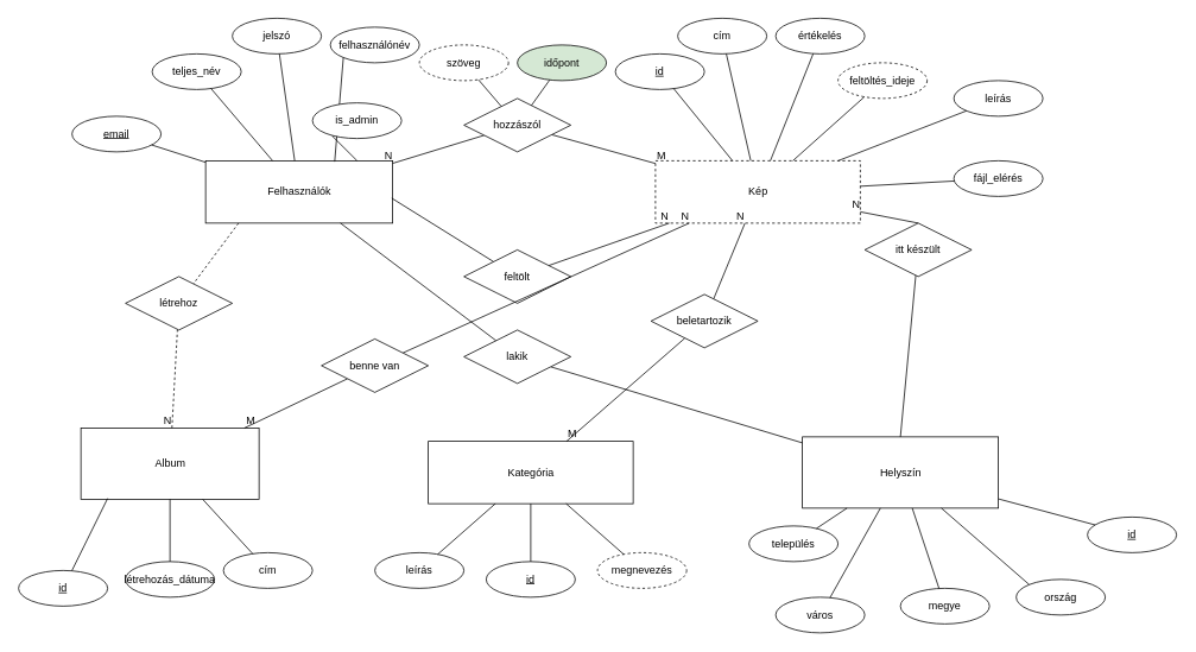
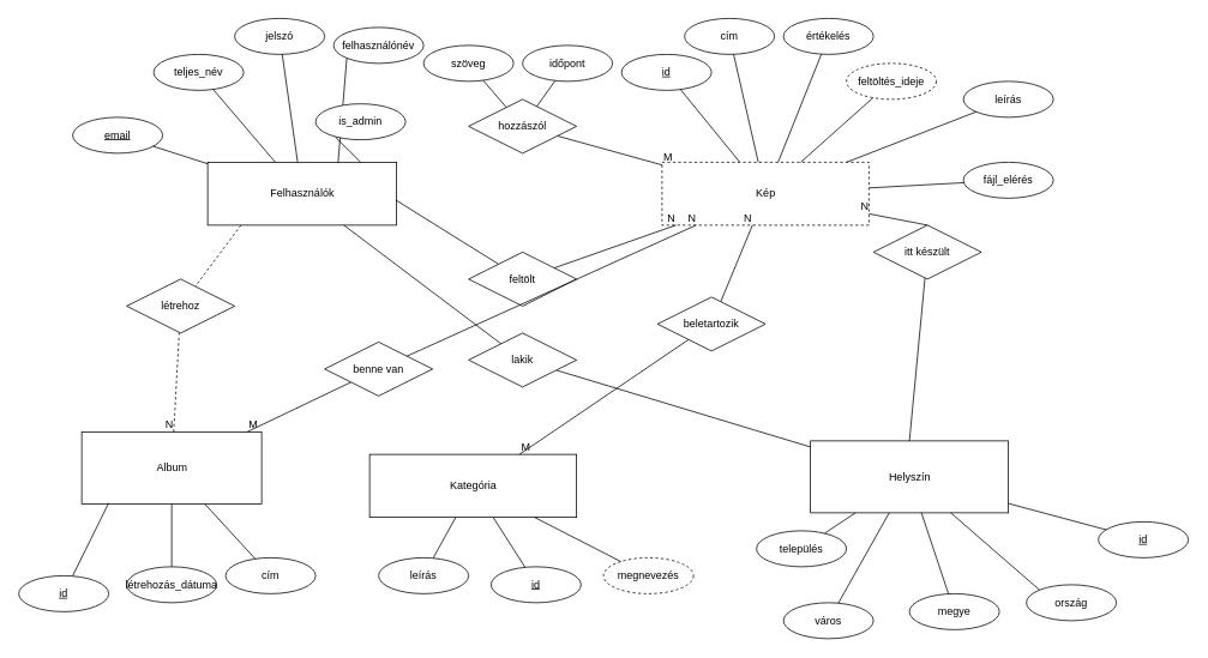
  <mxCell id="0" />
  <mxCell id="1" parent="0" />
  <mxCell id="2" value="Felhasználók" style="html=1;dashed=0;whitespace=wrap;" parent="1" vertex="1"><mxGeometry x="230" y="180" width="210" height="70" as="geometry" /></mxCell>
  <mxCell id="3" value="Album" style="html=1;dashed=0;whitespace=wrap;" parent="1" vertex="1"><mxGeometry x="90" y="480" width="200" height="80" as="geometry" /></mxCell>
  <mxCell id="4" value="Kép" style="html=1;dashed=1;whitespace=wrap;" parent="1" vertex="1"><mxGeometry x="735" y="180" width="230" height="70" as="geometry" /></mxCell>
  <mxCell id="5" value="Helyszín" style="html=1;dashed=0;whitespace=wrap;" parent="1" vertex="1"><mxGeometry x="900" y="490" width="220" height="80" as="geometry" /></mxCell>
  <mxCell id="6" value="teljes_név" style="ellipse;whiteSpace=wrap;html=1;align=center;" parent="1" vertex="1"><mxGeometry x="170" y="60" width="100" height="40" as="geometry" /></mxCell>
  <mxCell id="7" value="jelszó" style="ellipse;whiteSpace=wrap;html=1;align=center;" parent="1" vertex="1"><mxGeometry x="260" y="20" width="100" height="40" as="geometry" /></mxCell>
  <mxCell id="8" value="felhasználónév" style="ellipse;whiteSpace=wrap;html=1;align=center;" parent="1" vertex="1"><mxGeometry x="370" y="30" width="100" height="40" as="geometry" /></mxCell>
  <mxCell id="9" value="email" style="ellipse;whiteSpace=wrap;html=1;align=center;fontStyle=4;" parent="1" vertex="1"><mxGeometry x="80" y="130" width="100" height="40" as="geometry" /></mxCell>
  <mxCell id="10" value="" style="endArrow=none;html=1;rounded=0;" parent="1" source="9" target="2" edge="1"><mxGeometry relative="1" as="geometry"><mxPoint x="90" y="220" as="sourcePoint" /><mxPoint x="250" y="220" as="targetPoint" /></mxGeometry></mxCell>
  <mxCell id="11" value="" style="endArrow=none;html=1;rounded=0;" parent="1" source="6" target="2" edge="1"><mxGeometry relative="1" as="geometry"><mxPoint x="180" y="172" as="sourcePoint" /><mxPoint x="240" y="192" as="targetPoint" /></mxGeometry></mxCell>
  <mxCell id="12" value="" style="endArrow=none;html=1;rounded=0;" parent="1" source="7" target="2" edge="1"><mxGeometry relative="1" as="geometry"><mxPoint x="246" y="109" as="sourcePoint" /><mxPoint x="315" y="190" as="targetPoint" /></mxGeometry></mxCell>
  <mxCell id="13" value="" style="endArrow=none;html=1;rounded=0;exitX=0;exitY=1;exitDx=0;exitDy=0;entryX=0.69;entryY=0.014;entryDx=0;entryDy=0;entryPerimeter=0;" parent="1" source="8" target="2" edge="1"><mxGeometry relative="1" as="geometry"><mxPoint x="358" y="110" as="sourcePoint" /><mxPoint x="349" y="190" as="targetPoint" /></mxGeometry></mxCell>
  <mxCell id="14" value="cím" style="ellipse;whiteSpace=wrap;html=1;align=center;" parent="1" vertex="1"><mxGeometry x="760" y="20" width="100" height="40" as="geometry" /></mxCell>
  <mxCell id="15" value="értékelés" style="ellipse;whiteSpace=wrap;html=1;align=center;" parent="1" vertex="1"><mxGeometry x="870" y="20" width="100" height="40" as="geometry" /></mxCell>
  <mxCell id="16" value="feltöltés_ideje" style="ellipse;whiteSpace=wrap;html=1;align=center;dashed=1;" parent="1" vertex="1"><mxGeometry x="940" y="70" width="100" height="40" as="geometry" /></mxCell>
  <mxCell id="17" value="leírás" style="ellipse;whiteSpace=wrap;html=1;align=center;" parent="1" vertex="1"><mxGeometry x="1070" width="100" height="40" as="geometry" y="90" /></mxCell>
  <mxCell id="18" value="id" style="ellipse;whiteSpace=wrap;html=1;align=center;fontStyle=4;" parent="1" vertex="1"><mxGeometry x="690" y="60" width="100" height="40" as="geometry" /></mxCell>
  <mxCell id="19" value="" style="endArrow=none;html=1;rounded=0;" parent="1" source="4" target="16" edge="1"><mxGeometry relative="1" as="geometry"><mxPoint x="530" y="320" as="sourcePoint" /><mxPoint x="690" y="320" as="targetPoint" /></mxGeometry></mxCell>
  <mxCell id="20" value="" style="endArrow=none;html=1;rounded=0;" parent="1" source="4" target="15" edge="1"><mxGeometry relative="1" as="geometry"><mxPoint x="530" y="320" as="sourcePoint" /><mxPoint x="690" y="320" as="targetPoint" /></mxGeometry></mxCell>
  <mxCell id="21" value="" style="endArrow=none;html=1;rounded=0;" parent="1" source="4" target="14" edge="1"><mxGeometry relative="1" as="geometry"><mxPoint x="530" y="320" as="sourcePoint" /><mxPoint x="690" y="320" as="targetPoint" /></mxGeometry></mxCell>
  <mxCell id="22" value="" style="endArrow=none;html=1;rounded=0;" parent="1" source="4" target="18" edge="1"><mxGeometry relative="1" as="geometry"><mxPoint x="530" y="320" as="sourcePoint" /><mxPoint x="690" y="320" as="targetPoint" /></mxGeometry></mxCell>
  <mxCell id="23" value="" style="endArrow=none;html=1;rounded=0;" parent="1" source="4" target="17" edge="1"><mxGeometry relative="1" as="geometry"><mxPoint x="889" y="190" as="sourcePoint" /><mxPoint x="937" y="119" as="targetPoint" /></mxGeometry></mxCell>
  <mxCell id="24" value="id" style="ellipse;whiteSpace=wrap;html=1;align=center;fontStyle=4;" parent="1" vertex="1"><mxGeometry x="1220" y="580" width="100" height="40" as="geometry" /></mxCell>
  <mxCell id="25" value="város" style="ellipse;whiteSpace=wrap;html=1;align=center;" parent="1" vertex="1"><mxGeometry x="870" y="670" width="100" height="40" as="geometry" /></mxCell>
  <mxCell id="26" value="település" style="ellipse;whiteSpace=wrap;html=1;align=center;" parent="1" vertex="1"><mxGeometry x="840" y="590" width="100" height="40" as="geometry" /></mxCell>
  <mxCell id="27" value="megye" style="ellipse;whiteSpace=wrap;html=1;align=center;" parent="1" vertex="1"><mxGeometry x="1010" y="660" width="100" height="40" as="geometry" /></mxCell>
  <mxCell id="28" value="ország" style="ellipse;whiteSpace=wrap;html=1;align=center;" parent="1" vertex="1"><mxGeometry x="1140" y="650" width="100" height="40" as="geometry" /></mxCell>
  <mxCell id="29" value="" style="endArrow=none;html=1;rounded=0;" parent="1" source="5" target="26" edge="1"><mxGeometry relative="1" as="geometry"><mxPoint x="690" y="580" as="sourcePoint" /><mxPoint x="850" y="580" as="targetPoint" /></mxGeometry></mxCell>
  <mxCell id="30" value="" style="endArrow=none;html=1;rounded=0;" parent="1" source="5" target="25" edge="1"><mxGeometry relative="1" as="geometry"><mxPoint x="940" y="580" as="sourcePoint" /><mxPoint x="891" y="604" as="targetPoint" /></mxGeometry></mxCell>
  <mxCell id="31" value="" style="endArrow=none;html=1;rounded=0;" parent="1" source="5" target="27" edge="1"><mxGeometry relative="1" as="geometry"><mxPoint x="950" y="590" as="sourcePoint" /><mxPoint x="901" y="614" as="targetPoint" /></mxGeometry></mxCell>
  <mxCell id="32" value="" style="endArrow=none;html=1;rounded=0;entryX=0;entryY=0;entryDx=0;entryDy=0;" parent="1" source="5" target="28" edge="1"><mxGeometry relative="1" as="geometry"><mxPoint x="960" y="600" as="sourcePoint" /><mxPoint x="911" y="624" as="targetPoint" /></mxGeometry></mxCell>
  <mxCell id="33" value="" style="endArrow=none;html=1;rounded=0;" parent="1" source="5" target="24" edge="1"><mxGeometry relative="1" as="geometry"><mxPoint x="970" y="610" as="sourcePoint" /><mxPoint x="921" y="634" as="targetPoint" /></mxGeometry></mxCell>
  <mxCell id="34" value="id" style="ellipse;whiteSpace=wrap;html=1;align=center;fontStyle=4;" parent="1" vertex="1"><mxGeometry x="20" y="640" width="100" height="40" as="geometry" /></mxCell>
  <mxCell id="35" value="létrehozás_dátuma" style="ellipse;whiteSpace=wrap;html=1;align=center;" parent="1" vertex="1"><mxGeometry x="140" y="630" width="100" height="40" as="geometry" /></mxCell>
  <mxCell id="36" value="cím" style="ellipse;whiteSpace=wrap;html=1;align=center;" parent="1" vertex="1"><mxGeometry x="250" y="620" width="100" height="40" as="geometry" /></mxCell>
  <mxCell id="37" value="" style="endArrow=none;html=1;rounded=0;" parent="1" source="36" target="3" edge="1"><mxGeometry relative="1" as="geometry"><mxPoint x="390" y="560" as="sourcePoint" /><mxPoint x="550" y="560" as="targetPoint" /></mxGeometry></mxCell>
  <mxCell id="38" value="" style="endArrow=none;html=1;rounded=0;entryX=0.15;entryY=0.988;entryDx=0;entryDy=0;entryPerimeter=0;" parent="1" source="34" target="3" edge="1"><mxGeometry relative="1" as="geometry"><mxPoint x="293" y="631" as="sourcePoint" /><mxPoint x="237" y="570" as="targetPoint" /></mxGeometry></mxCell>
  <mxCell id="39" value="" style="endArrow=none;html=1;rounded=0;" parent="1" source="35" target="3" edge="1"><mxGeometry relative="1" as="geometry"><mxPoint x="303" y="641" as="sourcePoint" /><mxPoint x="247" y="580" as="targetPoint" /></mxGeometry></mxCell>
- <mxCell id="40" value="Kategória" style="html=1;dashed=0;whitespace=wrap;" parent="1" vertex="1"><mxGeometry x="480" y="495" width="230" height="70" as="geometry" /></mxCell>
+ <mxCell id="40" value="Kategória" style="html=1;dashed=0;whitespace=wrap;" parent="1" vertex="1"><mxGeometry x="410" y="505" width="230" height="70" as="geometry" /></mxCell>
  <mxCell id="41" value="id" style="ellipse;whiteSpace=wrap;html=1;align=center;fontStyle=4;" parent="1" vertex="1"><mxGeometry x="545" y="630" width="100" height="40" as="geometry" /></mxCell>
  <mxCell id="42" value="megnevezés" style="ellipse;whiteSpace=wrap;html=1;align=center;dashed=1;" parent="1" vertex="1"><mxGeometry x="670" y="620" width="100" height="40" as="geometry" /></mxCell>
  <mxCell id="43" value="leírás" style="ellipse;whiteSpace=wrap;html=1;align=center;" parent="1" vertex="1"><mxGeometry x="420" y="620" width="100" height="40" as="geometry" /></mxCell>
  <mxCell id="44" value="" style="endArrow=none;html=1;rounded=0;" parent="1" source="40" target="42" edge="1"><mxGeometry relative="1" as="geometry"><mxPoint x="530" y="580" as="sourcePoint" /><mxPoint x="690" y="580" as="targetPoint" /></mxGeometry></mxCell>
  <mxCell id="45" value="" style="endArrow=none;html=1;rounded=0;" parent="1" source="41" target="40" edge="1"><mxGeometry relative="1" as="geometry"><mxPoint x="530" y="580" as="sourcePoint" /><mxPoint x="690" y="580" as="targetPoint" /></mxGeometry></mxCell>
  <mxCell id="46" value="" style="endArrow=none;html=1;rounded=0;" parent="1" source="43" target="40" edge="1"><mxGeometry relative="1" as="geometry"><mxPoint x="530" y="580" as="sourcePoint" /><mxPoint x="690" y="580" as="targetPoint" /></mxGeometry></mxCell>
  <mxCell id="47" value="" style="endArrow=none;html=1;rounded=0;startArrow=none;" parent="1" source="51" target="4" edge="1"><mxGeometry relative="1" as="geometry"><mxPoint x="530" y="440" as="sourcePoint" /><mxPoint x="690" y="440" as="targetPoint" /></mxGeometry></mxCell>
  <mxCell id="48" value="N" style="resizable=0;html=1;align=right;verticalAlign=bottom;" parent="47" connectable="0" vertex="1"><mxGeometry x="1" relative="1" as="geometry" /></mxCell>
  <mxCell id="49" value="" style="endArrow=none;html=1;rounded=0;" parent="1" source="40" target="51" edge="1"><mxGeometry relative="1" as="geometry"><mxPoint x="624" y="495" as="sourcePoint" /><mxPoint x="826" y="250" as="targetPoint" /></mxGeometry></mxCell>
  <mxCell id="50" value="M" style="resizable=0;html=1;align=left;verticalAlign=bottom;" parent="49" connectable="0" vertex="1"><mxGeometry x="-1" relative="1" as="geometry" /></mxCell>
  <mxCell id="51" value="beletartozik" style="shape=rhombus;perimeter=rhombusPerimeter;whiteSpace=wrap;html=1;align=center;" parent="1" vertex="1"><mxGeometry x="730" y="330" width="120" height="60" as="geometry" /></mxCell>
  <mxCell id="52" value="" style="endArrow=none;html=1;rounded=0;startArrow=none;" parent="1" source="54" target="5" edge="1"><mxGeometry relative="1" as="geometry"><mxPoint x="420" y="300" as="sourcePoint" /><mxPoint x="580" y="300" as="targetPoint" /></mxGeometry></mxCell>
  <mxCell id="53" value="" style="endArrow=none;html=1;rounded=0;" parent="1" source="2" target="54" edge="1"><mxGeometry relative="1" as="geometry"><mxPoint x="410" y="250" as="sourcePoint" /><mxPoint x="924" y="490" as="targetPoint" /></mxGeometry></mxCell>
  <mxCell id="54" value="lakik" style="shape=rhombus;perimeter=rhombusPerimeter;whiteSpace=wrap;html=1;align=center;" parent="1" vertex="1"><mxGeometry x="520" y="370" width="120" height="60" as="geometry" /></mxCell>
  <mxCell id="55" value="" style="endArrow=none;html=1;rounded=0;exitX=0.5;exitY=0;exitDx=0;exitDy=0;startArrow=none;" parent="1" source="58" target="4" edge="1"><mxGeometry relative="1" as="geometry"><mxPoint x="530" y="440" as="sourcePoint" /><mxPoint x="690" y="440" as="targetPoint" /></mxGeometry></mxCell>
  <mxCell id="56" value="N" style="resizable=0;html=1;align=right;verticalAlign=bottom;" parent="55" connectable="0" vertex="1"><mxGeometry x="1" relative="1" as="geometry" /></mxCell>
  <mxCell id="57" value="" style="endArrow=none;html=1;rounded=0;exitX=0.5;exitY=0;exitDx=0;exitDy=0;" parent="1" source="5" target="58" edge="1"><mxGeometry relative="1" as="geometry"><mxPoint x="1010" y="490" as="sourcePoint" /><mxPoint x="875" y="250" as="targetPoint" /></mxGeometry></mxCell>
  <mxCell id="58" value="itt készült" style="shape=rhombus;perimeter=rhombusPerimeter;whiteSpace=wrap;html=1;align=center;" parent="1" vertex="1"><mxGeometry x="970" y="250" width="120" height="60" as="geometry" /></mxCell>
  <mxCell id="59" value="" style="endArrow=none;html=1;rounded=0;startArrow=none;" parent="1" source="66" target="4" edge="1"><mxGeometry relative="1" as="geometry"><mxPoint x="530" y="440" as="sourcePoint" /><mxPoint x="690" y="440" as="targetPoint" /></mxGeometry></mxCell>
  <mxCell id="60" value="N" style="resizable=0;html=1;align=right;verticalAlign=bottom;" parent="59" connectable="0" vertex="1"><mxGeometry x="1" relative="1" as="geometry" /></mxCell>
  <mxCell id="61" value="" style="endArrow=none;html=1;rounded=0;startArrow=none;dashed=1;" parent="1" source="64" target="3" edge="1"><mxGeometry relative="1" as="geometry"><mxPoint x="530" y="440" as="sourcePoint" /><mxPoint x="690" y="440" as="targetPoint" /></mxGeometry></mxCell>
  <mxCell id="62" value="N" style="resizable=0;html=1;align=right;verticalAlign=bottom;" parent="61" connectable="0" vertex="1"><mxGeometry x="1" relative="1" as="geometry" /></mxCell>
  <mxCell id="63" value="" style="endArrow=none;html=1;rounded=0;exitX=0.176;exitY=1;exitDx=0;exitDy=0;exitPerimeter=0;dashed=1;" parent="1" source="2" target="64" edge="1"><mxGeometry relative="1" as="geometry"><mxPoint x="267" y="250" as="sourcePoint" /><mxPoint x="201" y="480" as="targetPoint" /></mxGeometry></mxCell>
  <mxCell id="64" value="létrehoz" style="shape=rhombus;perimeter=rhombusPerimeter;whiteSpace=wrap;html=1;align=center;" parent="1" vertex="1"><mxGeometry x="140" y="310" width="120" height="60" as="geometry" /></mxCell>
  <mxCell id="65" value="" style="endArrow=none;html=1;rounded=0;exitX=0.995;exitY=0.6;exitDx=0;exitDy=0;exitPerimeter=0;" parent="1" source="2" target="66" edge="1"><mxGeometry relative="1" as="geometry"><mxPoint x="439" y="222" as="sourcePoint" /><mxPoint x="740" y="217" as="targetPoint" /></mxGeometry></mxCell>
  <mxCell id="66" value="feltölt" style="shape=rhombus;perimeter=rhombusPerimeter;whiteSpace=wrap;html=1;align=center;" parent="1" vertex="1"><mxGeometry x="520" y="280" width="120" height="60" as="geometry" /></mxCell>
  <mxCell id="67" value="" style="endArrow=none;html=1;rounded=0;startArrow=none;" parent="1" source="71" target="4" edge="1"><mxGeometry relative="1" as="geometry"><mxPoint x="530" y="440" as="sourcePoint" /><mxPoint x="690" y="440" as="targetPoint" /></mxGeometry></mxCell>
  <mxCell id="68" value="N" style="resizable=0;html=1;align=right;verticalAlign=bottom;" parent="67" connectable="0" vertex="1"><mxGeometry x="1" relative="1" as="geometry" /></mxCell>
  <mxCell id="69" value="" style="endArrow=none;html=1;rounded=0;" parent="1" source="3" target="71" edge="1"><mxGeometry relative="1" as="geometry"><mxPoint x="277" y="480" as="sourcePoint" /><mxPoint x="779" y="250" as="targetPoint" /></mxGeometry></mxCell>
  <mxCell id="70" value="M" style="resizable=0;html=1;align=left;verticalAlign=bottom;" parent="69" connectable="0" vertex="1"><mxGeometry x="-1" relative="1" as="geometry" /></mxCell>
  <mxCell id="71" value="benne van" style="shape=rhombus;perimeter=rhombusPerimeter;whiteSpace=wrap;html=1;align=center;" parent="1" vertex="1"><mxGeometry x="360" y="380" width="120" height="60" as="geometry" /></mxCell>
- <mxCell id="72" value="" style="endArrow=none;html=1;rounded=0;startArrow=none;" parent="1" source="76" target="2" edge="1"><mxGeometry relative="1" as="geometry"><mxPoint x="530" y="390" as="sourcePoint" /><mxPoint x="690" y="390" as="targetPoint" /></mxGeometry></mxCell>
- <mxCell id="73" value="N" style="resizable=0;html=1;align=right;verticalAlign=bottom;" parent="72" connectable="0" vertex="1"><mxGeometry x="1" relative="1" as="geometry" /></mxCell>
  <mxCell id="74" value="" style="endArrow=none;html=1;rounded=0;" parent="1" source="4" target="76" edge="1"><mxGeometry relative="1" as="geometry"><mxPoint x="740" y="215" as="sourcePoint" /><mxPoint x="440" y="215" as="targetPoint" /></mxGeometry></mxCell>
  <mxCell id="75" value="M" style="resizable=0;html=1;align=left;verticalAlign=bottom;" parent="74" connectable="0" vertex="1"><mxGeometry x="-1" relative="1" as="geometry" /></mxCell>
  <mxCell id="76" value="hozzászól" style="shape=rhombus;perimeter=rhombusPerimeter;whiteSpace=wrap;html=1;align=center;" parent="1" vertex="1"><mxGeometry x="520" y="110" width="120" height="60" as="geometry" /></mxCell>
- <mxCell id="77" value="szöveg" style="ellipse;whiteSpace=wrap;html=1;align=center;dashed=1;" parent="1" vertex="1"><mxGeometry x="470" y="50" width="100" height="40" as="geometry" /></mxCell>
- <mxCell id="78" value="időpont" style="ellipse;whiteSpace=wrap;html=1;align=center;fillColor=#d5e8d4;" parent="1" vertex="1"><mxGeometry x="580" y="50" width="100" height="40" as="geometry" /></mxCell>
+ <mxCell id="77" value="szöveg" style="ellipse;whiteSpace=wrap;html=1;align=center;" parent="1" vertex="1"><mxGeometry x="470" y="50" width="100" height="40" as="geometry" /></mxCell>
+ <mxCell id="78" value="időpont" style="ellipse;whiteSpace=wrap;html=1;align=center;" parent="1" vertex="1"><mxGeometry x="580" y="50" width="100" height="40" as="geometry" /></mxCell>
  <mxCell id="79" value="" style="endArrow=none;html=1;rounded=0;" parent="1" source="76" target="78" edge="1"><mxGeometry relative="1" as="geometry"><mxPoint x="530" y="390" as="sourcePoint" /><mxPoint x="690" y="390" as="targetPoint" /></mxGeometry></mxCell>
  <mxCell id="80" value="" style="endArrow=none;html=1;rounded=0;" parent="1" source="76" target="77" edge="1"><mxGeometry relative="1" as="geometry"><mxPoint x="530" y="390" as="sourcePoint" /><mxPoint x="690" y="390" as="targetPoint" /></mxGeometry></mxCell>
  <mxCell id="81" value="fájl_elérés" style="ellipse;whiteSpace=wrap;html=1;align=center;" parent="1" vertex="1"><mxGeometry x="1070" y="180" width="100" height="40" as="geometry" /></mxCell>
  <mxCell id="82" value="" style="endArrow=none;html=1;rounded=0;" parent="1" source="4" target="81" edge="1"><mxGeometry relative="1" as="geometry"><mxPoint x="530" y="390" as="sourcePoint" /><mxPoint x="690" y="390" as="targetPoint" /></mxGeometry></mxCell>
  <mxCell id="83" value="is_admin" style="ellipse;whiteSpace=wrap;html=1;align=center;" vertex="1" parent="1"><mxGeometry x="350" y="115" width="100" height="40" as="geometry" /></mxCell>
  <mxCell id="84" value="" style="endArrow=none;html=1;rounded=0;exitX=0.22;exitY=0.925;exitDx=0;exitDy=0;exitPerimeter=0;entryX=0.81;entryY=0;entryDx=0;entryDy=0;entryPerimeter=0;" edge="1" parent="1" source="83" target="2"><mxGeometry relative="1" as="geometry"><mxPoint x="395" y="74" as="sourcePoint" /><mxPoint x="410" y="160" as="targetPoint" /></mxGeometry></mxCell>
